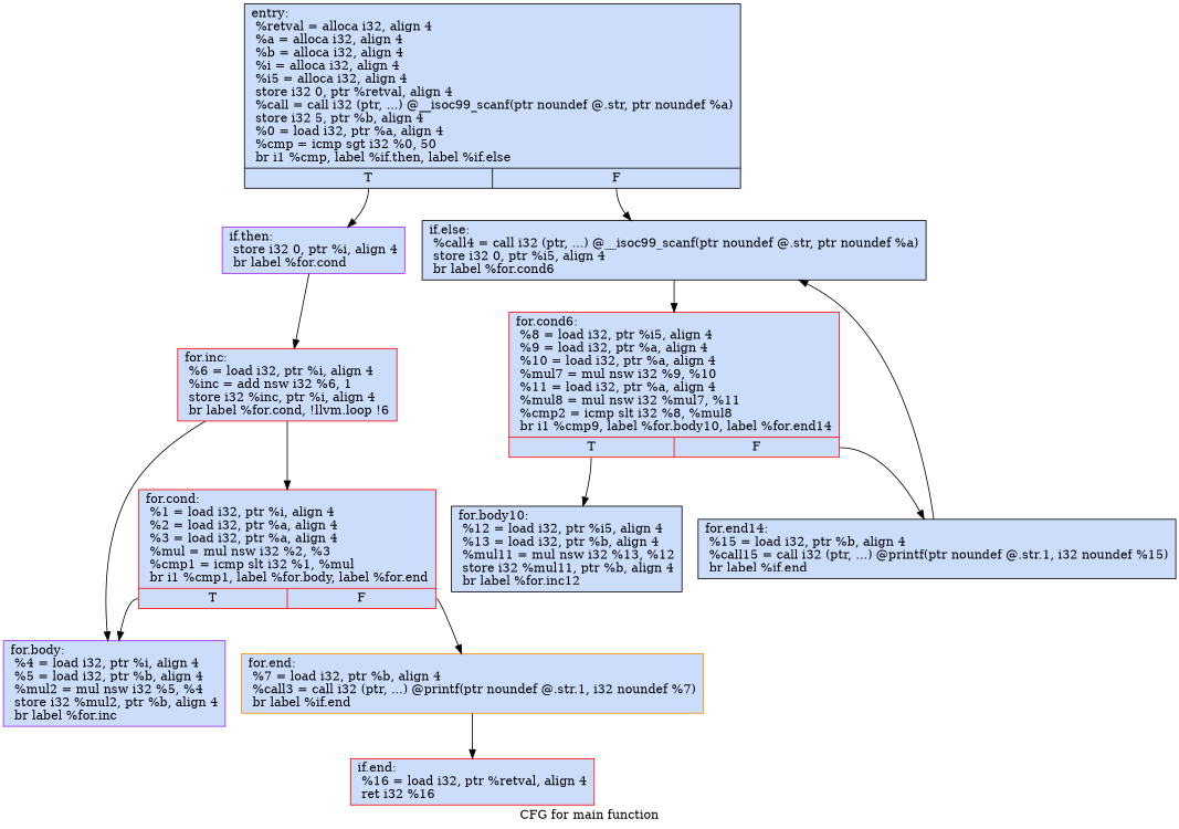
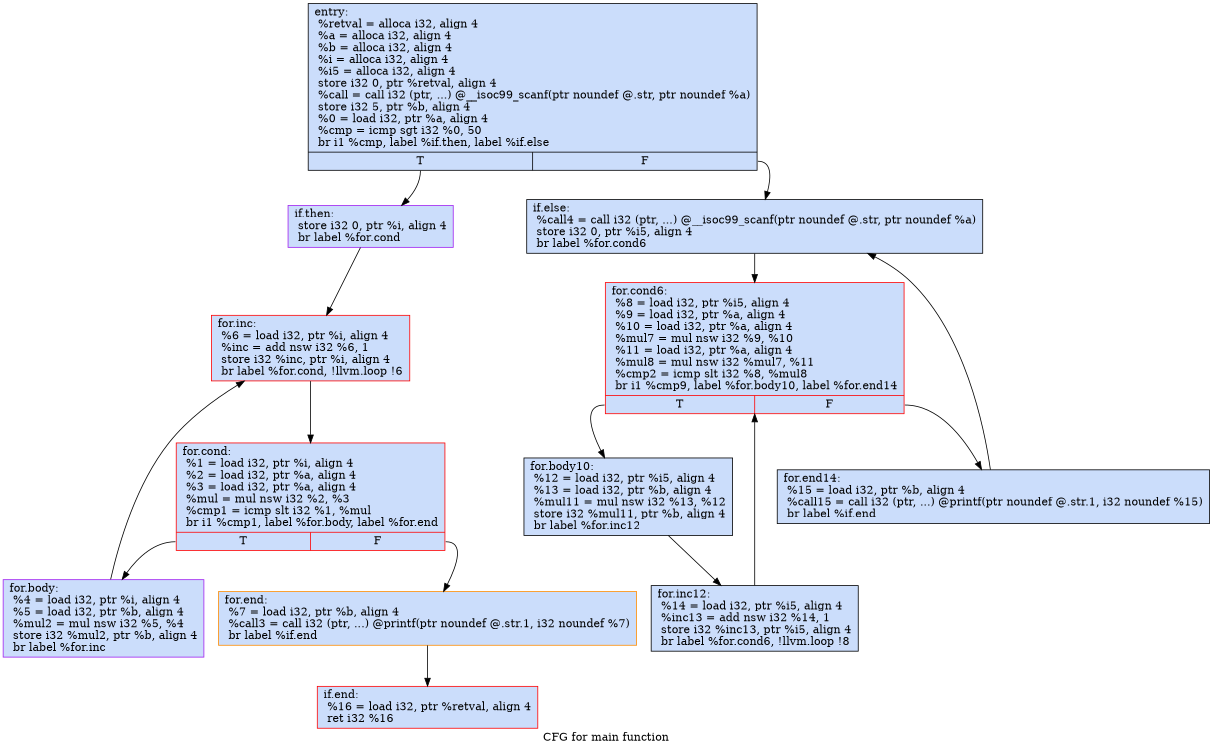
  digraph {
    label="CFG for main function"
    node [color=black fillcolor="#cbddfb" shape=record style=filled]
    n1 [label="{entry:\l   %retval = alloca i32, align 4\l   %a = alloca i32, align 4\l   %b = alloca i32, align 4\l   %i = alloca i32, align 4\l   %i5 = alloca i32, align 4\l   store i32 0, ptr %retval, align 4\l   %call = call i32 (ptr, ...) @__isoc99_scanf(ptr noundef @.str, ptr noundef %a)\l   store i32 5, ptr %b, align 4\l   %0 = load i32, ptr %a, align 4\l   %cmp = icmp sgt i32 %0, 50\l   br i1 %cmp, label %if.then, label %if.else\l|{<s0>T|<s1>F}}"]
    n2 [color=purple label="{if.then:\l   store i32 0, ptr %i, align 4\l   br label %for.cond\l}"]
    n3 [label="{if.else:\l   %call4 = call i32 (ptr, ...) @__isoc99_scanf(ptr noundef @.str, ptr noundef %a)\l   store i32 0, ptr %i5, align 4\l   br label %for.cond6\l}"]
    n4 [color=red label="{for.inc:\l   %6 = load i32, ptr %i, align 4\l   %inc = add nsw i32 %6, 1\l   store i32 %inc, ptr %i, align 4\l   br label %for.cond, !llvm.loop !6\l}"]
    n5 [color=red label="{for.cond6:\l   %8 = load i32, ptr %i5, align 4\l   %9 = load i32, ptr %a, align 4\l   %10 = load i32, ptr %a, align 4\l   %mul7 = mul nsw i32 %9, %10\l   %11 = load i32, ptr %a, align 4\l   %mul8 = mul nsw i32 %mul7, %11\l   %cmp2 = icmp slt i32 %8, %mul8\l   br i1 %cmp9, label %for.body10, label %for.end14\l|{<s0>T|<s1>F}}"]
    n6 [color=red label="{for.cond:\l   %1 = load i32, ptr %i, align 4\l   %2 = load i32, ptr %a, align 4\l   %3 = load i32, ptr %a, align 4\l   %mul = mul nsw i32 %2, %3\l   %cmp1 = icmp slt i32 %1, %mul\l   br i1 %cmp1, label %for.body, label %for.end\l|{<s0>T|<s1>F}}"]
    n7 [color=purple label="{for.body:\l   %4 = load i32, ptr %i, align 4\l   %5 = load i32, ptr %b, align 4\l   %mul2 = mul nsw i32 %5, %4\l   store i32 %mul2, ptr %b, align 4\l   br label %for.inc\l}"]
    n8 [color=darkorange label="{for.end:\l   %7 = load i32, ptr %b, align 4\l   %call3 = call i32 (ptr, ...) @printf(ptr noundef @.str.1, i32 noundef %7)\l   br label %if.end\l}"]
    n9 [label="{for.body10:\l   %12 = load i32, ptr %i5, align 4\l   %13 = load i32, ptr %b, align 4\l   %mul11 = mul nsw i32 %13, %12\l   store i32 %mul11, ptr %b, align 4\l   br label %for.inc12\l}"]
    n10 [label="{for.end14:\l   %15 = load i32, ptr %b, align 4\l   %call15 = call i32 (ptr, ...) @printf(ptr noundef @.str.1, i32 noundef %15)\l   br label %if.end\l}"]
    n11 [color=red label="{if.end:\l   %16 = load i32, ptr %retval, align 4\l   ret i32 %16\l}"]
+   n12 [label="{for.inc12:\l   %14 = load i32, ptr %i5, align 4\l   %inc13 = add nsw i32 %14, 1\l   store i32 %inc13, ptr %i5, align 4\l   br label %for.cond6, !llvm.loop !8\l}"]
    n1 -> n2 [tailport=s0]
    n1 -> n3 [tailport=s1]
    n2 -> n4
    n3 -> n5
    n4 -> n6
    n5 -> n9 [tailport=s0]
    n5 -> n10 [tailport=s1]
    n6 -> n7 [tailport=s0]
    n6 -> n8 [tailport=s1]
-   n4 -> n7
+   n7 -> n4
    n8 -> n11
+   n9 -> n12
    n10 -> n3
+   n12 -> n5
  }
